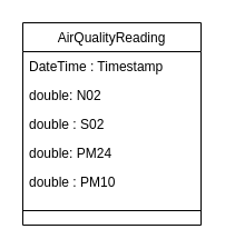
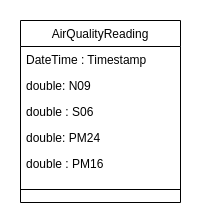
  <mxCell id="0" />
  <mxCell id="1" parent="0" />
  <mxCell id="2" value="AirQualityReading" style="swimlane;fontStyle=0;align=center;verticalAlign=top;childLayout=stackLayout;horizontal=1;startSize=26;horizontalStack=0;resizeParent=1;resizeLast=0;collapsible=1;marginBottom=0;rounded=0;shadow=0;strokeWidth=1;" vertex="1" parent="1"><mxGeometry x="20" y="20" width="160" height="182" as="geometry"><mxRectangle x="340" y="380" width="170" height="26" as="alternateBounds" /></mxGeometry></mxCell>
  <mxCell id="3" value="DateTime : Timestamp" style="text;align=left;verticalAlign=top;spacingLeft=4;spacingRight=4;overflow=hidden;rotatable=0;points=[[0,0.5],[1,0.5]];portConstraint=eastwest;" vertex="1" parent="2"><mxGeometry y="26" width="160" height="26" as="geometry" /></mxCell>
- <mxCell id="4" value="double: N02" style="text;align=left;verticalAlign=top;spacingLeft=4;spacingRight=4;overflow=hidden;rotatable=0;points=[[0,0.5],[1,0.5]];portConstraint=eastwest;" vertex="1" parent="2"><mxGeometry y="52" width="160" height="26" as="geometry" /></mxCell>
- <mxCell id="5" value="double : S02" style="text;align=left;verticalAlign=top;spacingLeft=4;spacingRight=4;overflow=hidden;rotatable=0;points=[[0,0.5],[1,0.5]];portConstraint=eastwest;" vertex="1" parent="2"><mxGeometry y="78" width="160" height="26" as="geometry" /></mxCell>
+ <mxCell id="4" value="double: N09" style="text;align=left;verticalAlign=top;spacingLeft=4;spacingRight=4;overflow=hidden;rotatable=0;points=[[0,0.5],[1,0.5]];portConstraint=eastwest;" vertex="1" parent="2"><mxGeometry y="52" width="160" height="26" as="geometry" /></mxCell>
+ <mxCell id="5" value="double : S06" style="text;align=left;verticalAlign=top;spacingLeft=4;spacingRight=4;overflow=hidden;rotatable=0;points=[[0,0.5],[1,0.5]];portConstraint=eastwest;" vertex="1" parent="2"><mxGeometry y="78" width="160" height="26" as="geometry" /></mxCell>
  <mxCell id="6" value="double: PM24" style="text;align=left;verticalAlign=top;spacingLeft=4;spacingRight=4;overflow=hidden;rotatable=0;points=[[0,0.5],[1,0.5]];portConstraint=eastwest;" vertex="1" parent="2"><mxGeometry y="104" width="160" height="26" as="geometry" /></mxCell>
- <mxCell id="7" value="double : PM10" style="text;align=left;verticalAlign=top;spacingLeft=4;spacingRight=4;overflow=hidden;rotatable=0;points=[[0,0.5],[1,0.5]];portConstraint=eastwest;" vertex="1" parent="2"><mxGeometry y="130" width="160" height="26" as="geometry" /></mxCell>
+ <mxCell id="7" value="double : PM16" style="text;align=left;verticalAlign=top;spacingLeft=4;spacingRight=4;overflow=hidden;rotatable=0;points=[[0,0.5],[1,0.5]];portConstraint=eastwest;" vertex="1" parent="2"><mxGeometry y="130" width="160" height="26" as="geometry" /></mxCell>
  <mxCell id="8" value="" style="line;html=1;strokeWidth=1;align=left;verticalAlign=middle;spacingTop=-1;spacingLeft=3;spacingRight=3;rotatable=0;labelPosition=right;points=[];portConstraint=eastwest;" vertex="1" parent="2"><mxGeometry y="156" width="160" height="26" as="geometry" /></mxCell>
